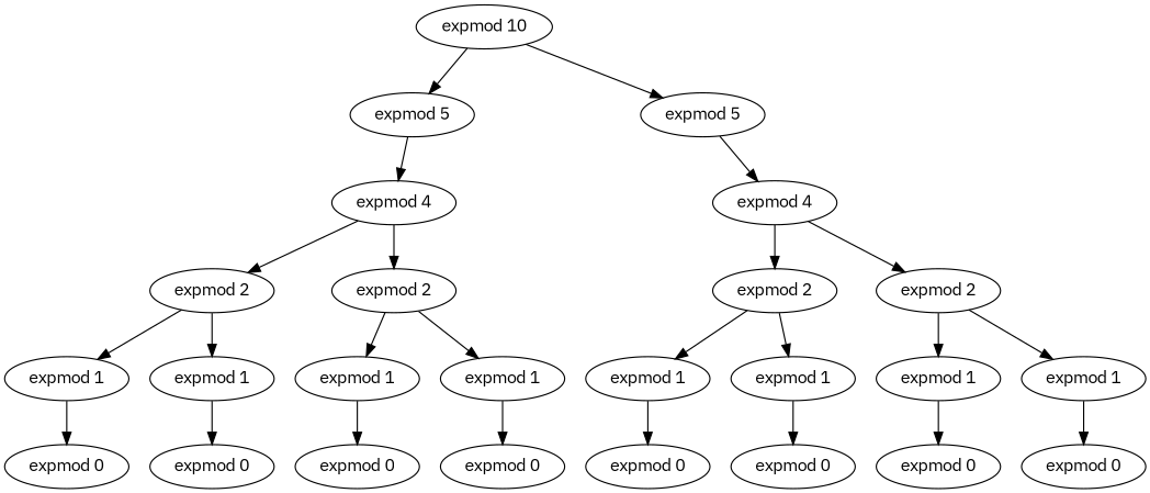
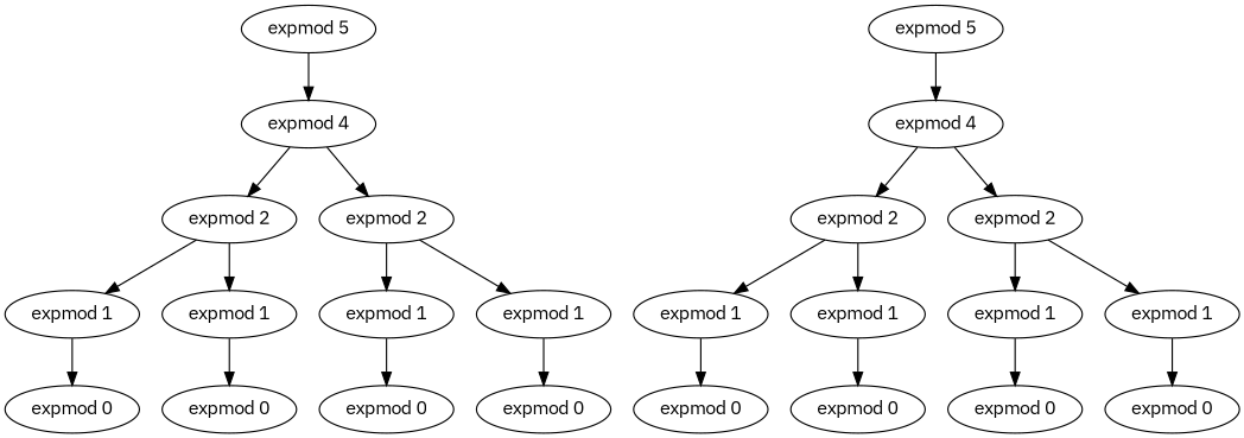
  digraph {
    fontname="IBM Plex Sans"
    node [fontname="IBM Plex Sans"]
    edge [fontname="IBM Plex Sans"]
-   n1 [label="expmod 10"]
    n2 [label="expmod 5"]
    n3 [label="expmod 5"]
    n4 [label="expmod 4"]
    n5 [label="expmod 4"]
    n6 [label="expmod 2"]
    n7 [label="expmod 2"]
    n8 [label="expmod 2"]
    n9 [label="expmod 2"]
    n10 [label="expmod 1"]
    n11 [label="expmod 1"]
    n12 [label="expmod 1"]
    n13 [label="expmod 1"]
    n14 [label="expmod 1"]
    n15 [label="expmod 1"]
    n16 [label="expmod 1"]
    n17 [label="expmod 1"]
    n18 [label="expmod 0"]
    n19 [label="expmod 0"]
    n20 [label="expmod 0"]
    n21 [label="expmod 0"]
    n22 [label="expmod 0"]
    n23 [label="expmod 0"]
    n24 [label="expmod 0"]
    n25 [label="expmod 0"]
-   n1 -> n2
-   n1 -> n3
    n2 -> n4
    n3 -> n5
    n4 -> n6
    n4 -> n7
    n5 -> n8
    n5 -> n9
    n6 -> n10
    n6 -> n11
    n7 -> n12
    n7 -> n13
    n8 -> n14
    n8 -> n15
    n9 -> n16
    n9 -> n17
    n10 -> n18
    n11 -> n19
    n12 -> n20
    n13 -> n21
    n14 -> n22
    n15 -> n23
    n16 -> n24
    n17 -> n25
  }
